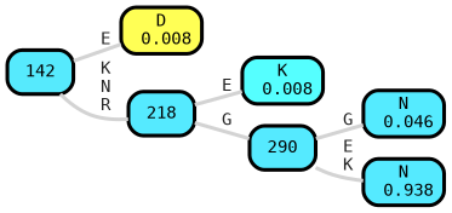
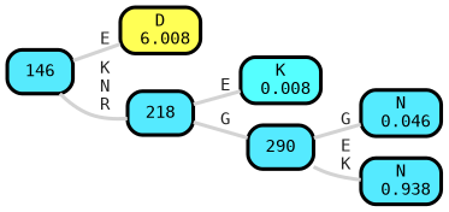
  graph {
    fontname="DejaVu Sans Mono"
    rankdir=LR
    ranksep="0 equally"
    splines=straight
    node [color=black fillcolor="#55eaff" fontcolor=black fontname="DejaVu Sans Mono" penwidth=3 shape=box style="filled, rounded"]
    edge [color=lightgray fontcolor=grey14 fontname="DejaVu Sans Mono" fontweight=bold penwidth=3]
-   n1 [fillcolor="#ffff55" label="D\n 0.008"]
-   n2 [fillcolor="#56eafd" label=142]
+   n1 [fillcolor="#ffff55" label="D\n 6.008"]
+   n2 [fillcolor="#56eafd" label=146]
    n3 [label=218]
    n4 [fillcolor="#55ffff" label="K\n 0.008"]
    n5 [label=290]
    n6 [fillcolor="#55ebff" label="N\n 0.046"]
    n7 [label="N\n 0.938"]
    subgraph sub_1 {
      rank=same
    }
    n2 -- n1 [label=" E"]
    n2 -- n3 [label=" K\n N\n R"]
    n3 -- n4 [label=" E"]
    n3 -- n5 [label=" G"]
    n5 -- n6 [label=" G"]
    n5 -- n7 [label=" E\n K"]
  }
